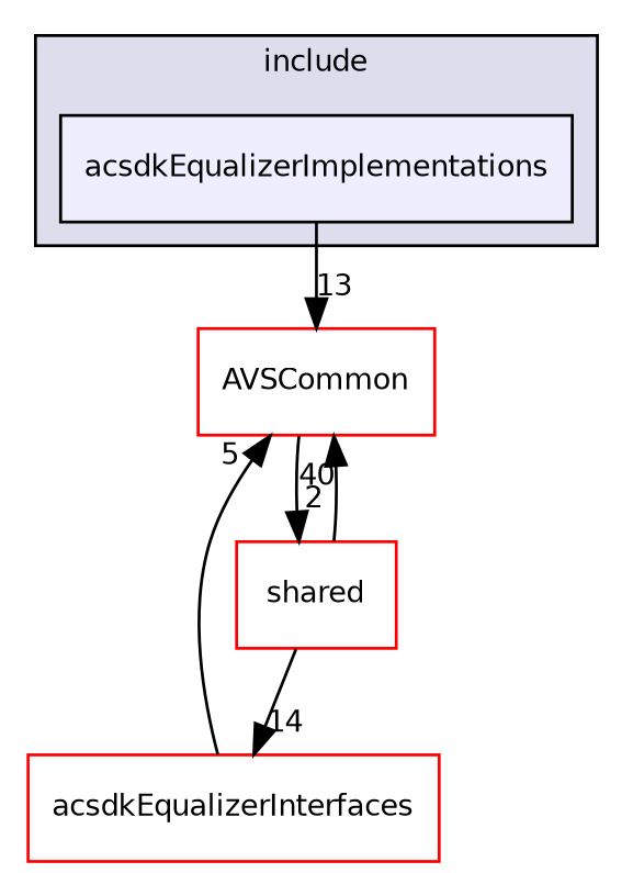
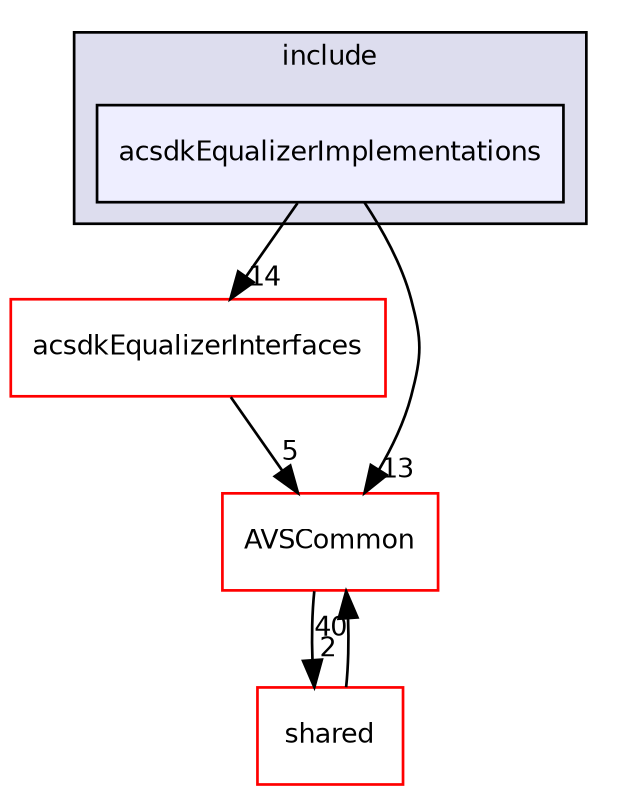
  digraph {
    compound=true
    node [fillcolor=white fontname=Helvetica fontsize=10 shape=box style=filled color=red]
    edge [labeldistance=1.5 labelfontname=Helvetica labelfontsize=10]
    n1 [fillcolor="#eeeeff" label=acsdkEqualizerImplementations pencolor=black color=""]
    n2 [label=acsdkEqualizerInterfaces]
    n3 [label=AVSCommon]
    n4 [label=shared]
    subgraph cluster_1 {
      bgcolor="#ddddee"
      fontname=Helvetica
      fontsize=10
      label=include
      pencolor=black
      n1
    }
-   n4 -> n2 [headlabel=14]
+   n1 -> n2 [headlabel=14]
    n1 -> n3 [headlabel=13]
    n2 -> n3 [headlabel=5]
    n3 -> n4 [headlabel=2]
    n4 -> n3 [headlabel=40]
  }
